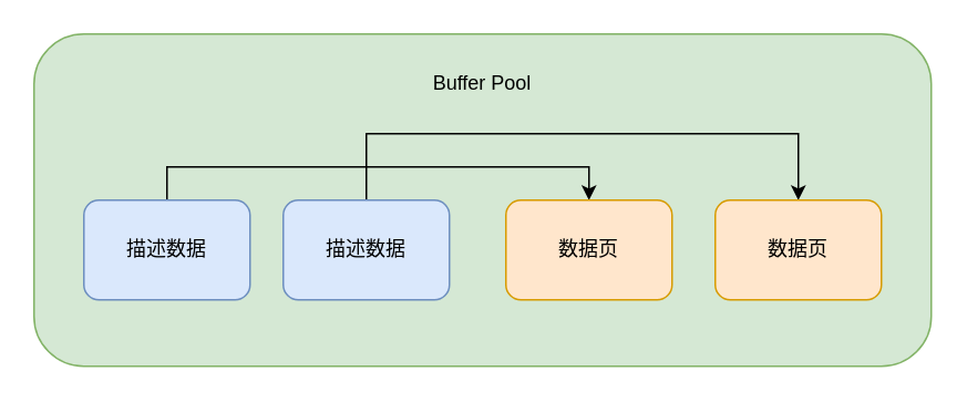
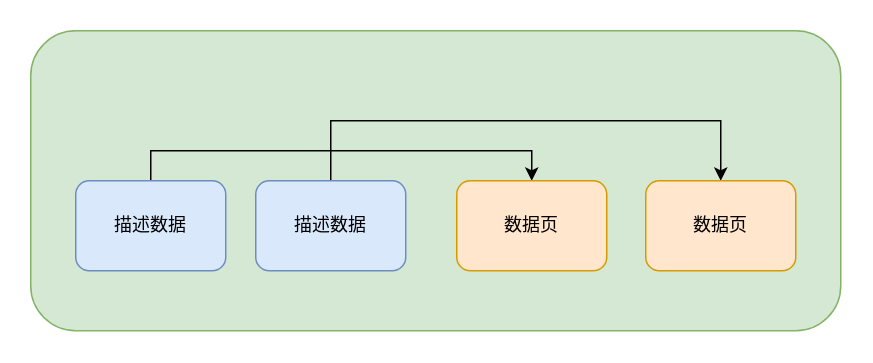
  <mxCell id="0" />
  <mxCell id="1" parent="0" />
  <mxCell id="2" value="" style="rounded=1;whiteSpace=wrap;html=1;fillColor=#d5e8d4;strokeColor=#82b366;" vertex="1" parent="1"><mxGeometry x="20" y="20" width="540" height="200" as="geometry" /></mxCell>
  <mxCell id="3" style="edgeStyle=orthogonalEdgeStyle;rounded=0;orthogonalLoop=1;jettySize=auto;html=1;exitX=0.5;exitY=0;exitDx=0;exitDy=0;entryX=0.5;entryY=0;entryDx=0;entryDy=0;" edge="1" parent="1" source="4" target="7"><mxGeometry relative="1" as="geometry" /></mxCell>
  <mxCell id="4" value="描述数据" style="rounded=1;whiteSpace=wrap;html=1;fillColor=#dae8fc;strokeColor=#6c8ebf;" vertex="1" parent="1"><mxGeometry x="50" y="120" width="100" height="60" as="geometry" /></mxCell>
  <mxCell id="5" style="edgeStyle=orthogonalEdgeStyle;rounded=0;orthogonalLoop=1;jettySize=auto;html=1;exitX=0.5;exitY=0;exitDx=0;exitDy=0;entryX=0.5;entryY=0;entryDx=0;entryDy=0;" edge="1" parent="1" source="6" target="8"><mxGeometry relative="1" as="geometry"><Array as="points"><mxPoint x="220" y="80" /><mxPoint x="480" y="80" /></Array></mxGeometry></mxCell>
  <mxCell id="6" value="描述数据" style="rounded=1;whiteSpace=wrap;html=1;fillColor=#dae8fc;strokeColor=#6c8ebf;" vertex="1" parent="1"><mxGeometry x="170" y="120" width="100" height="60" as="geometry" /></mxCell>
  <mxCell id="7" value="数据页" style="rounded=1;whiteSpace=wrap;html=1;fillColor=#ffe6cc;strokeColor=#d79b00;" vertex="1" parent="1"><mxGeometry x="304" y="120" width="100" height="60" as="geometry" /></mxCell>
  <mxCell id="8" value="数据页" style="rounded=1;whiteSpace=wrap;html=1;fillColor=#ffe6cc;strokeColor=#d79b00;" vertex="1" parent="1"><mxGeometry x="430" y="120" width="100" height="60" as="geometry" /></mxCell>
- <mxCell id="9" value="Buffer Pool" style="text;html=1;strokeColor=none;fillColor=none;align=center;verticalAlign=middle;whiteSpace=wrap;rounded=0;" vertex="1" parent="1"><mxGeometry x="240" y="40" width="100" height="20" as="geometry" /></mxCell>
